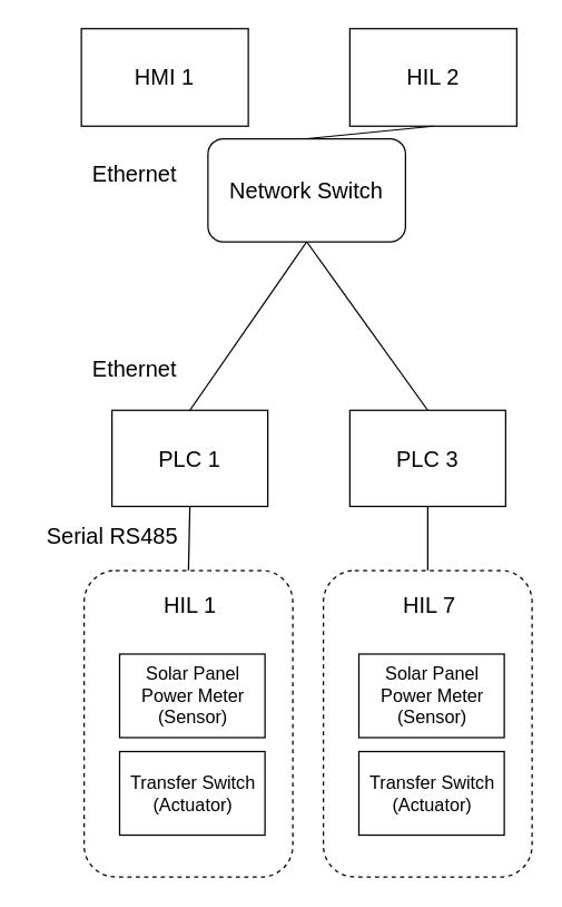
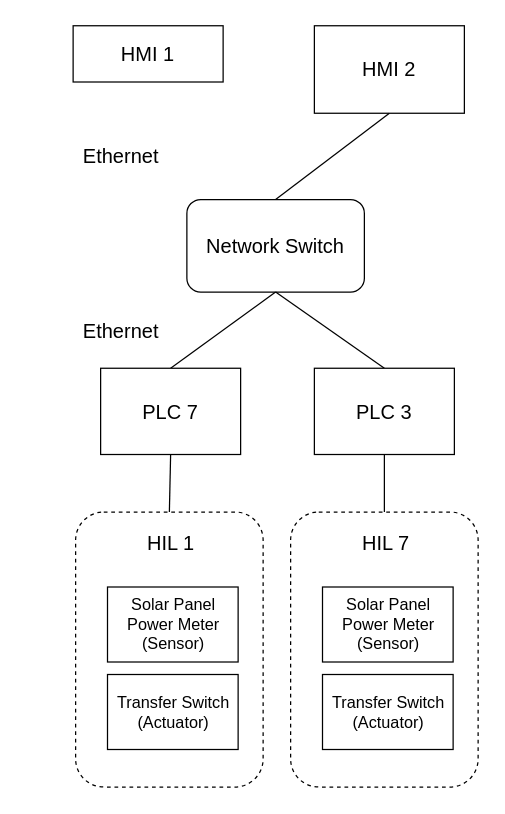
  <mxCell id="0" />
  <mxCell id="1" parent="0" />
  <mxCell id="2" value="" style="rounded=1;whiteSpace=wrap;html=1;dashed=1;fillColor=none;fontSize=16;" vertex="1" parent="1"><mxGeometry x="60" y="409" width="150" height="220" as="geometry" /></mxCell>
- <mxCell id="3" value="&lt;div style=&quot;font-size: 16px;&quot;&gt;HMI 1&lt;/div&gt;" style="rounded=0;whiteSpace=wrap;html=1;fontSize=16;align=center;" vertex="1" parent="1"><mxGeometry x="58" y="20" width="120" height="70" as="geometry" /></mxCell>
- <mxCell id="4" value="&lt;div style=&quot;font-size: 16px;&quot;&gt;HIL 2&lt;/div&gt;" style="rounded=0;whiteSpace=wrap;html=1;fontSize=16;align=center;" vertex="1" parent="1"><mxGeometry x="251" y="20" width="120" height="70" as="geometry" /></mxCell>
- <mxCell id="5" value="&lt;div style=&quot;font-size: 16px;&quot;&gt;Network Switch&lt;/div&gt;" style="rounded=1;whiteSpace=wrap;html=1;fontSize=16;align=center;" vertex="1" parent="1"><mxGeometry x="149" y="99" width="142" height="74" as="geometry" /></mxCell>
+ <mxCell id="3" value="&lt;div style=&quot;font-size: 16px;&quot;&gt;HMI 1&lt;/div&gt;" style="rounded=0;whiteSpace=wrap;html=1;fontSize=16;align=center;" vertex="1" parent="1"><mxGeometry x="58" y="20" width="120" height="45" as="geometry" /></mxCell>
+ <mxCell id="4" value="&lt;div style=&quot;font-size: 16px;&quot;&gt;HMI 2&lt;/div&gt;" style="rounded=0;whiteSpace=wrap;html=1;fontSize=16;align=center;" vertex="1" parent="1"><mxGeometry x="251" y="20" width="120" height="70" as="geometry" /></mxCell>
+ <mxCell id="5" value="&lt;div style=&quot;font-size: 16px;&quot;&gt;Network Switch&lt;/div&gt;" style="rounded=1;whiteSpace=wrap;html=1;fontSize=16;align=center;" vertex="1" parent="1"><mxGeometry x="149" y="159" width="142" height="74" as="geometry" /></mxCell>
  <mxCell id="6" value="" style="endArrow=none;html=1;rounded=0;exitX=0.5;exitY=1;exitDx=0;exitDy=0;entryX=0.5;entryY=0;entryDx=0;entryDy=0;fontSize=16;" edge="1" parent="1" source="5" target="16"><mxGeometry width="50" height="50" relative="1" as="geometry"><mxPoint x="18" y="179" as="sourcePoint" /><mxPoint x="-37" y="300" as="targetPoint" /></mxGeometry></mxCell>
  <mxCell id="7" value="" style="endArrow=none;html=1;rounded=0;entryX=0.5;entryY=0;entryDx=0;entryDy=0;exitX=0.5;exitY=1;exitDx=0;exitDy=0;fontSize=16;" edge="1" parent="1" source="5" target="17"><mxGeometry width="50" height="50" relative="1" as="geometry"><mxPoint x="8" y="169" as="sourcePoint" /><mxPoint x="326" y="300" as="targetPoint" /></mxGeometry></mxCell>
  <mxCell id="8" value="" style="endArrow=none;html=1;rounded=0;entryX=0.5;entryY=1;entryDx=0;entryDy=0;exitX=0.5;exitY=0;exitDx=0;exitDy=0;fontSize=16;" edge="1" parent="1" source="5" target="4"><mxGeometry width="50" height="50" relative="1" as="geometry"><mxPoint x="218" y="159" as="sourcePoint" /><mxPoint x="248" y="119" as="targetPoint" /></mxGeometry></mxCell>
  <mxCell id="9" value="Solar Panel Power Meter&lt;div style=&quot;font-size: 13px;&quot;&gt;(Sensor)&lt;/div&gt;" style="rounded=0;whiteSpace=wrap;html=1;fontSize=13;" vertex="1" parent="1"><mxGeometry x="85.5" y="469" width="104.5" height="60" as="geometry" /></mxCell>
  <mxCell id="10" value="Transfer Switch (Actuator)" style="rounded=0;whiteSpace=wrap;html=1;fontSize=13;" vertex="1" parent="1"><mxGeometry x="85.5" y="539" width="104.5" height="60" as="geometry" /></mxCell>
  <mxCell id="11" value="HIL 1" style="text;html=1;align=center;verticalAlign=middle;resizable=0;points=[];autosize=1;strokeColor=none;fillColor=none;fontSize=16;" vertex="1" parent="1"><mxGeometry x="106" y="419" width="60" height="30" as="geometry" /></mxCell>
  <mxCell id="12" value="" style="endArrow=none;html=1;rounded=0;entryX=0.5;entryY=1;entryDx=0;entryDy=0;fontSize=16;exitX=0.5;exitY=0;exitDx=0;exitDy=0;" edge="1" parent="1" source="2" target="16"><mxGeometry width="50" height="50" relative="1" as="geometry"><mxPoint x="135" y="409" as="sourcePoint" /><mxPoint x="134.75" y="364" as="targetPoint" /></mxGeometry></mxCell>
  <mxCell id="13" value="Ethernet" style="text;html=1;align=center;verticalAlign=middle;resizable=0;points=[];autosize=1;strokeColor=none;fillColor=none;fontSize=16;" vertex="1" parent="1"><mxGeometry x="56" y="109" width="80" height="30" as="geometry" /></mxCell>
  <mxCell id="14" value="Ethernet" style="text;html=1;align=center;verticalAlign=middle;resizable=0;points=[];autosize=1;strokeColor=none;fillColor=none;fontSize=16;" vertex="1" parent="1"><mxGeometry x="56" y="249" width="80" height="30" as="geometry" /></mxCell>
- <mxCell id="15" value="Serial RS485" style="text;html=1;align=center;verticalAlign=middle;resizable=0;points=[];autosize=1;strokeColor=none;fillColor=none;fontSize=16;" vertex="1" parent="1"><mxGeometry x="20" y="369" width="120" height="30" as="geometry" /></mxCell>
- <mxCell id="16" value="&lt;div style=&quot;font-size: 16px;&quot;&gt;PLC 1&lt;/div&gt;" style="rounded=0;whiteSpace=wrap;html=1;fontSize=16;align=center;horizontal=1;" vertex="1" parent="1"><mxGeometry x="80" y="294" width="112" height="69" as="geometry" /></mxCell>
+ <mxCell id="16" value="&lt;div style=&quot;font-size: 16px;&quot;&gt;PLC 7&lt;/div&gt;" style="rounded=0;whiteSpace=wrap;html=1;fontSize=16;align=center;horizontal=1;" vertex="1" parent="1"><mxGeometry x="80" y="294" width="112" height="69" as="geometry" /></mxCell>
  <mxCell id="17" value="&lt;div style=&quot;font-size: 16px;&quot;&gt;PLC 3&lt;/div&gt;" style="rounded=0;whiteSpace=wrap;html=1;fontSize=16;align=center;horizontal=1;" vertex="1" parent="1"><mxGeometry x="251" y="294" width="112" height="69" as="geometry" /></mxCell>
  <mxCell id="18" value="" style="rounded=1;whiteSpace=wrap;html=1;dashed=1;fillColor=none;fontSize=16;" vertex="1" parent="1"><mxGeometry x="232" y="409" width="150" height="220" as="geometry" /></mxCell>
  <mxCell id="19" value="Solar Panel Power Meter&lt;div style=&quot;font-size: 13px;&quot;&gt;(Sensor)&lt;/div&gt;" style="rounded=0;whiteSpace=wrap;html=1;fontSize=13;" vertex="1" parent="1"><mxGeometry x="257.5" y="469" width="104.5" height="60" as="geometry" /></mxCell>
  <mxCell id="20" value="Transfer Switch (Actuator)" style="rounded=0;whiteSpace=wrap;html=1;fontSize=13;" vertex="1" parent="1"><mxGeometry x="257.5" y="539" width="104.5" height="60" as="geometry" /></mxCell>
  <mxCell id="21" value="HIL 7" style="text;html=1;align=center;verticalAlign=middle;resizable=0;points=[];autosize=1;strokeColor=none;fillColor=none;fontSize=16;" vertex="1" parent="1"><mxGeometry x="278" y="419" width="60" height="30" as="geometry" /></mxCell>
  <mxCell id="22" value="" style="endArrow=none;html=1;rounded=0;entryX=0.5;entryY=1;entryDx=0;entryDy=0;fontSize=16;exitX=0.5;exitY=0;exitDx=0;exitDy=0;" edge="1" parent="1" source="18" target="17"><mxGeometry width="50" height="50" relative="1" as="geometry"><mxPoint x="145" y="419" as="sourcePoint" /><mxPoint x="146" y="373" as="targetPoint" /></mxGeometry></mxCell>
